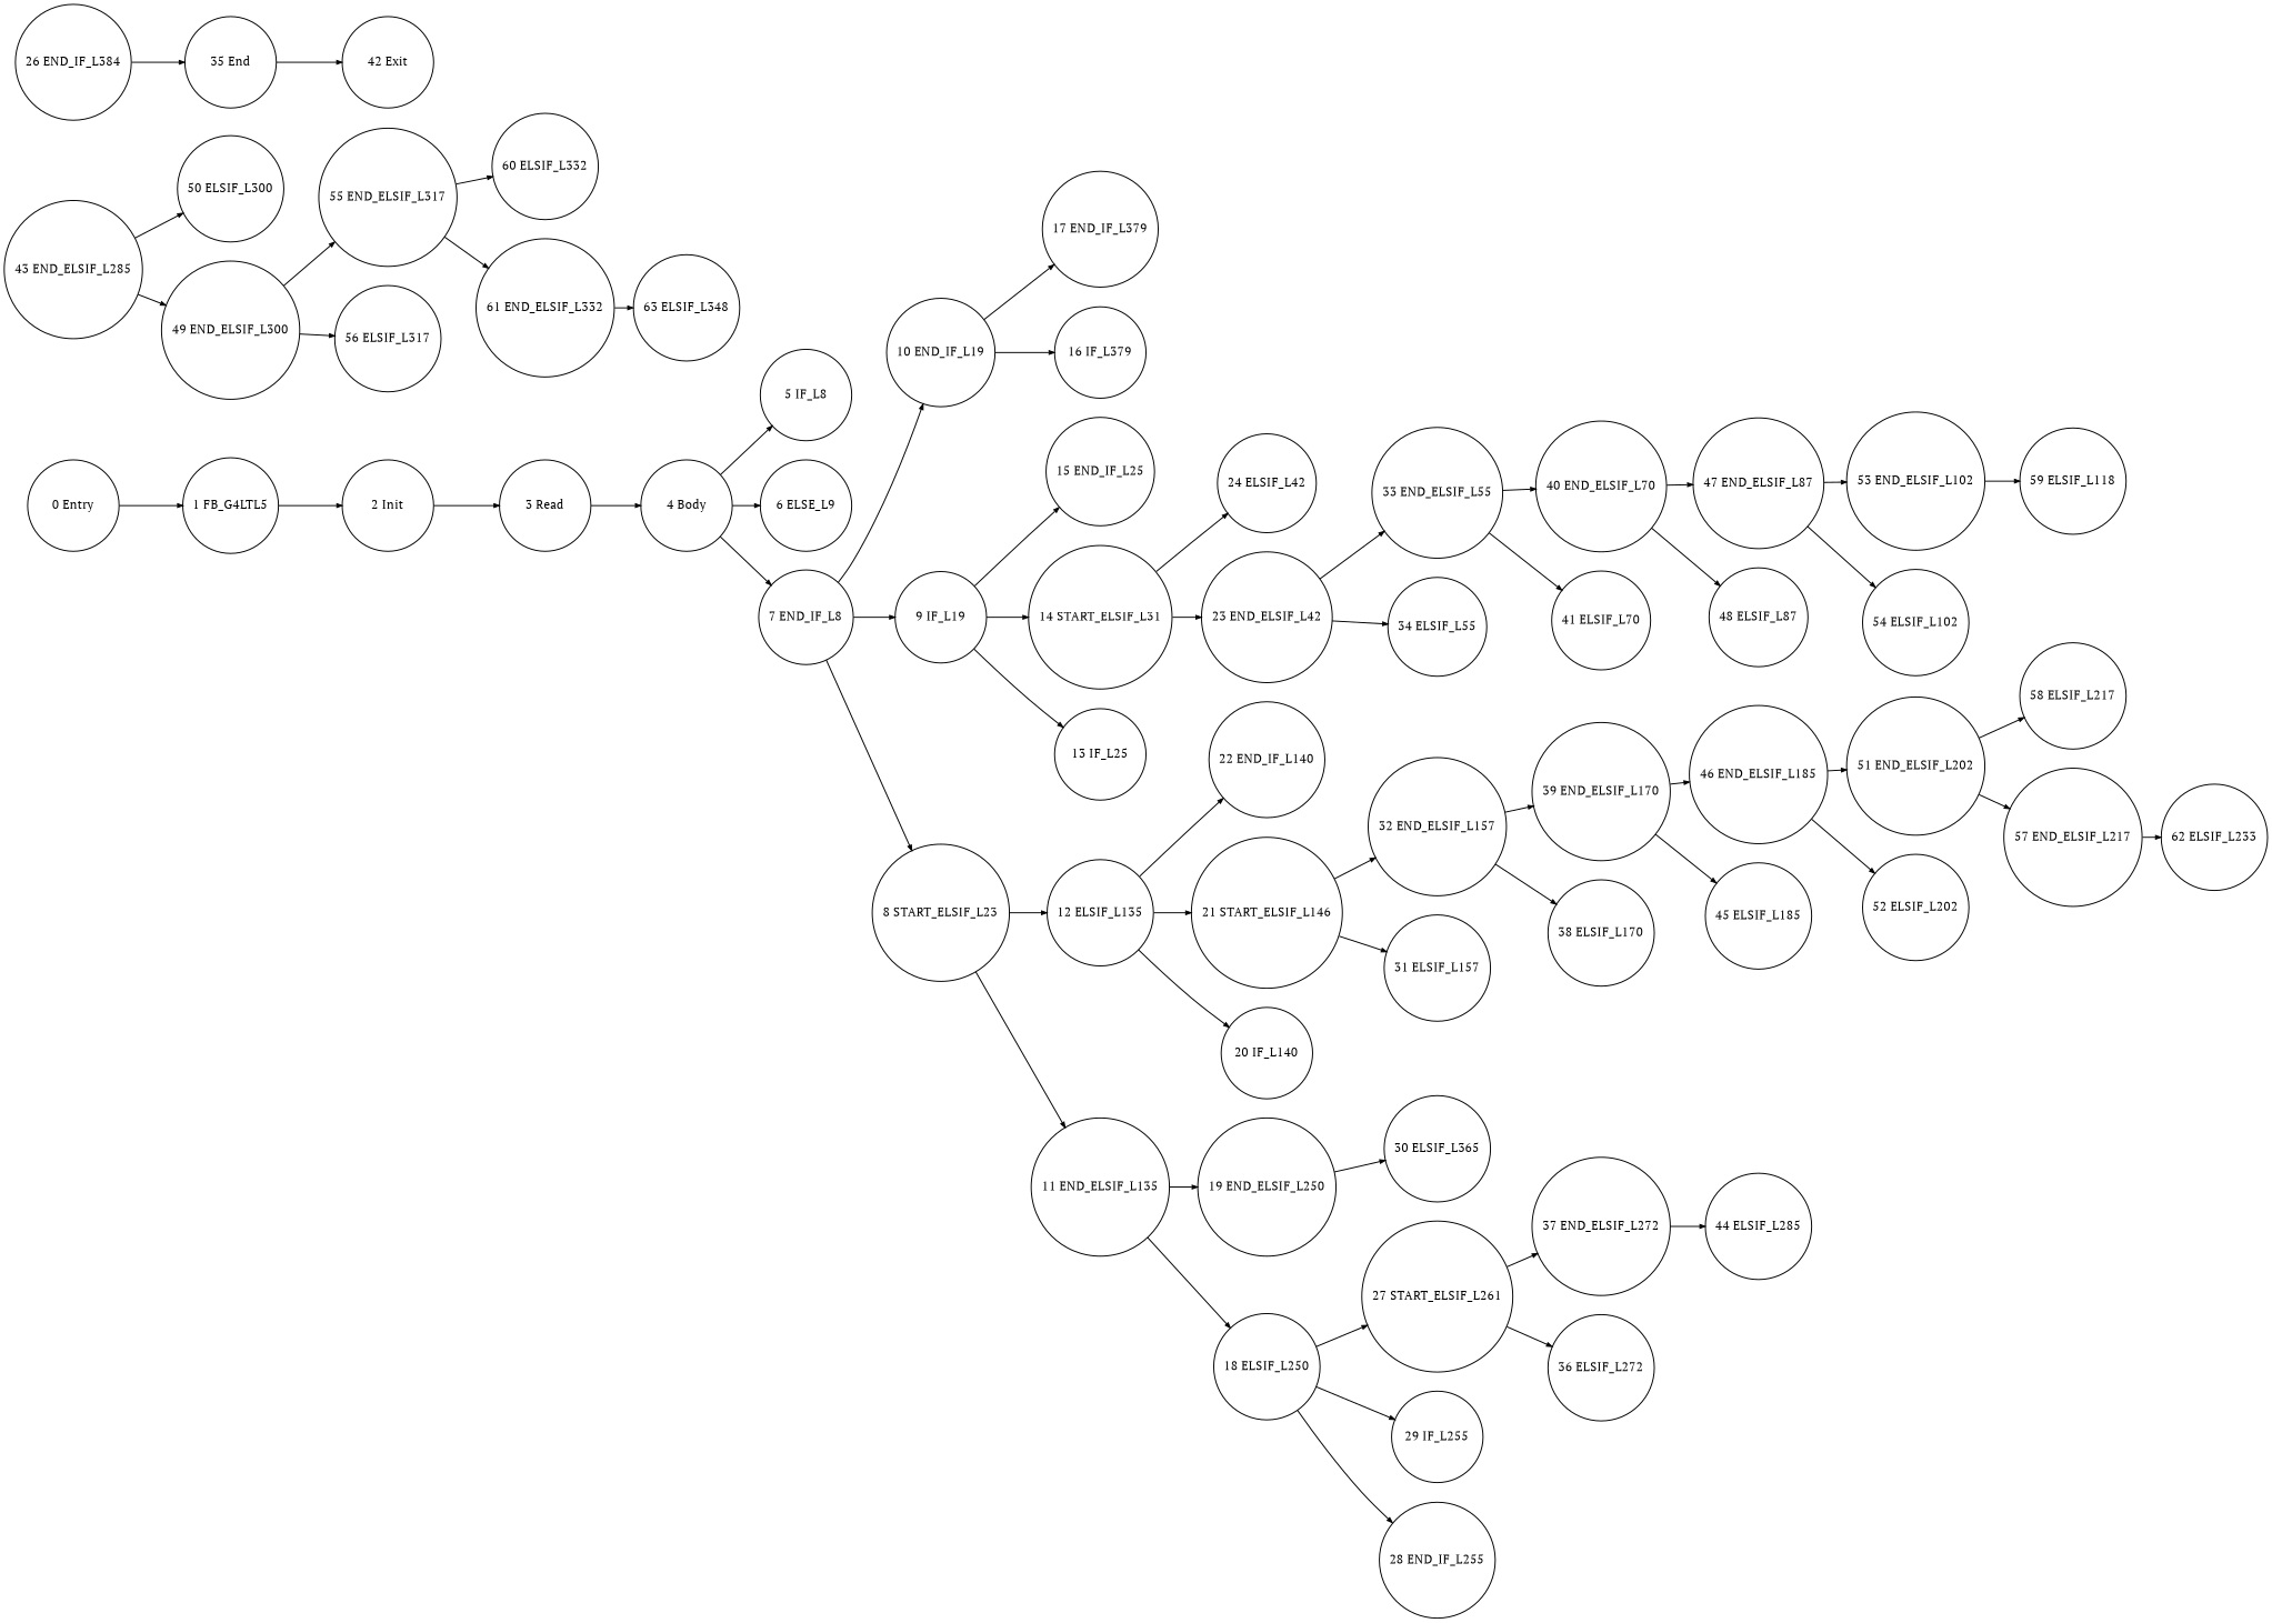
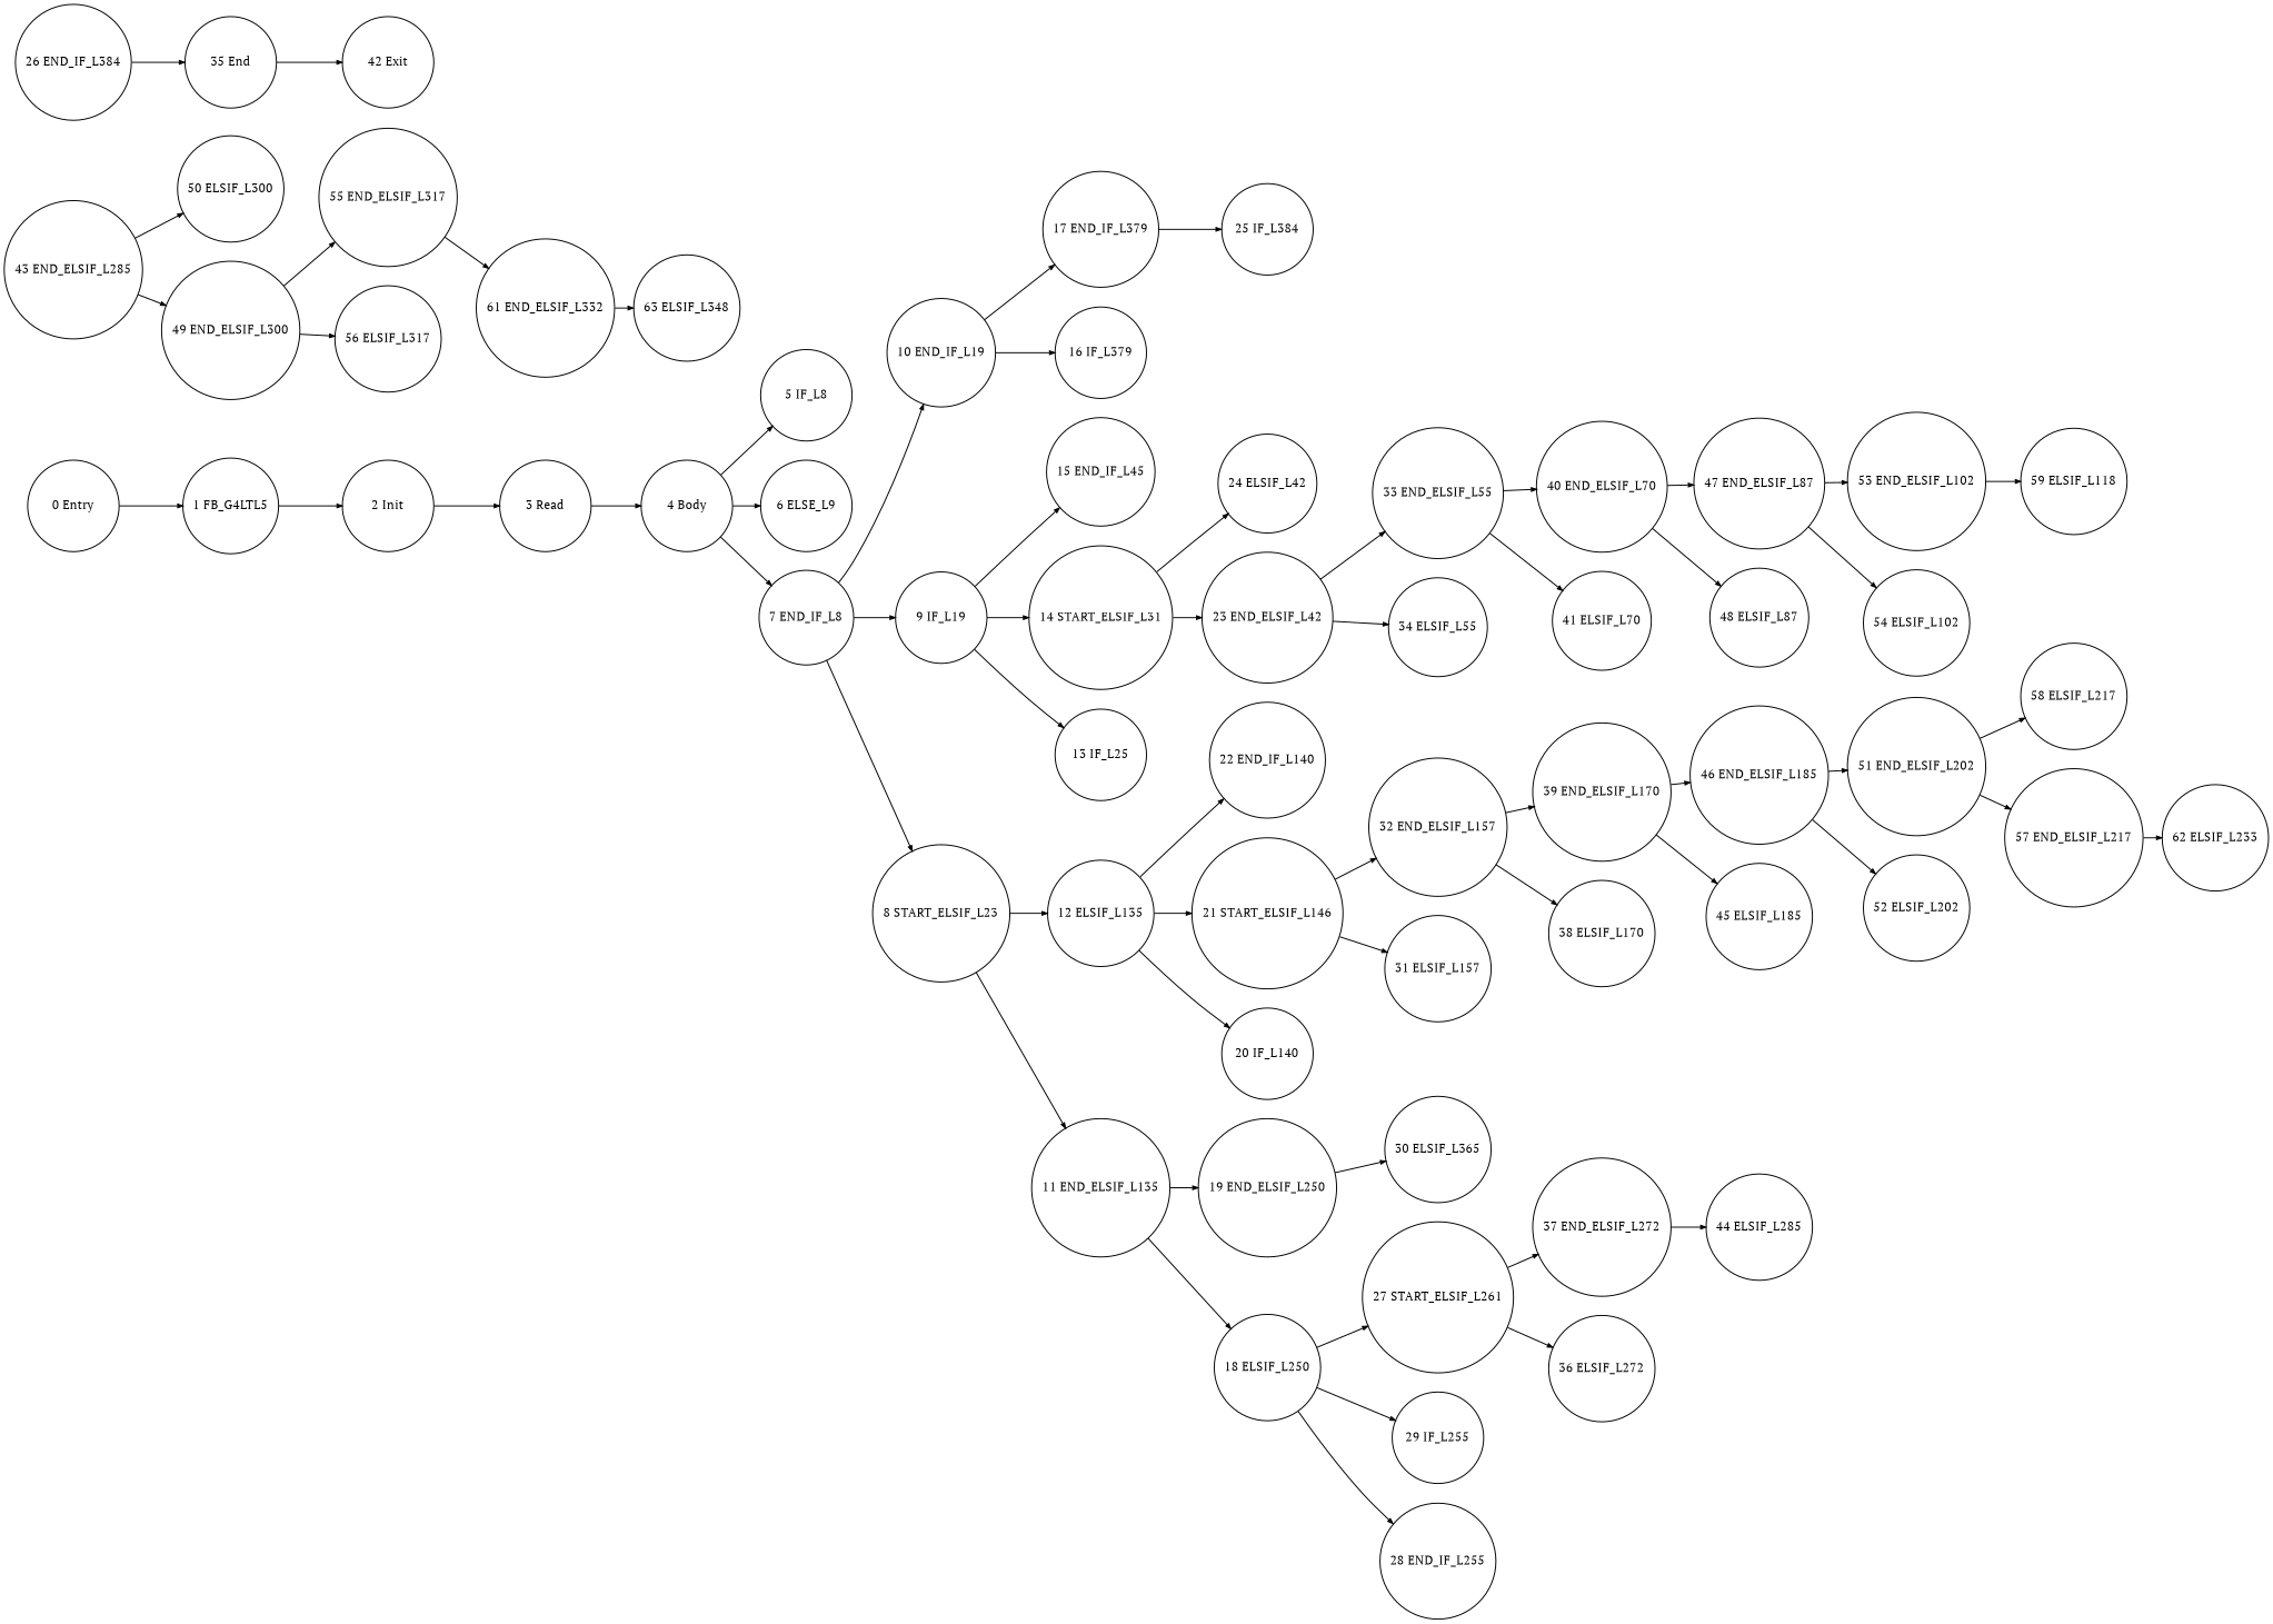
  digraph {
    fontname="PT Serif"
    rankdir=LR
    ranksep=.25
    node [fontname="PT Serif" fontsize=12 shape=circle]
    edge [arrowsize=.5 fontname="PT Serif"]
    "10 END_IF_L19" [height=1.2]
    "17 END_IF_L379" [height=1.2]
    "16 IF_L379" [height=1.2]
+   "25 IF_L384" [height=1.2]
    "55 END_ELSIF_L317" [height=1.2]
-   "60 ELSIF_L332" [height=1.2]
    "61 END_ELSIF_L332" [height=1.2]
    "63 ELSIF_L348" [height=1.2]
    "19 END_ELSIF_L250" [height=1.2]
    "30 ELSIF_L365" [height=1.2]
    "9 IF_L19" [height=1.2]
-   "15 END_IF_L25" [height=1.2]
+   "15 END_IF_L25" [height=1.2 label="15 END_IF_L45"]
    "14 START_ELSIF_L31" [height=1.2]
    "13 IF_L25" [height=1.2]
    "24 ELSIF_L42" [height=1.2]
    "23 END_ELSIF_L42" [height=1.2]
    "32 END_ELSIF_L157" [height=1.2]
    "39 END_ELSIF_L170" [height=1.2]
    "38 ELSIF_L170" [height=1.2]
    "46 END_ELSIF_L185" [height=1.2]
    "45 ELSIF_L185" [height=1.2]
    "8 START_ELSIF_L23" [height=1.2]
    "12 ELSIF_L135" [height=1.2]
    "11 END_ELSIF_L135" [height=1.2]
    "22 END_IF_L140" [height=1.2]
    "21 START_ELSIF_L146" [height=1.2]
    "20 IF_L140" [height=1.2]
    "18 ELSIF_L250" [height=1.2]
    "51 END_ELSIF_L202" [height=1.2]
    "58 ELSIF_L217" [height=1.2]
    "57 END_ELSIF_L217" [height=1.2]
    "62 ELSIF_L233" [height=1.2]
    "40 END_ELSIF_L70" [height=1.2]
    "47 END_ELSIF_L87" [height=1.2]
    "48 ELSIF_L87" [height=1.2]
    "53 END_ELSIF_L102" [height=1.2]
    "54 ELSIF_L102" [height=1.2]
    "1 FB_G4LTL5" [height=1.2]
    "2 Init" [height=1.2]
    "3 Read" [height=1.2]
    "27 START_ELSIF_L261" [height=1.2]
    "37 END_ELSIF_L272" [height=1.2]
    "36 ELSIF_L272" [height=1.2]
    "44 ELSIF_L285" [height=1.2]
    "0 Entry" [height=1.2]
    "43 END_ELSIF_L285" [height=1.2]
    "50 ELSIF_L300" [height=1.2]
    "49 END_ELSIF_L300" [height=1.2]
    "56 ELSIF_L317" [height=1.2]
    "59 ELSIF_L118" [height=1.2]
    "4 Body" [height=1.2]
    "5 IF_L8" [height=1.2]
    "6 ELSE_L9" [height=1.2]
    "7 END_IF_L8" [height=1.2]
    "52 ELSIF_L202" [height=1.2]
    "26 END_IF_L384" [height=1.2]
    "35 End" [height=1.2]
    "42 Exit" [height=1.2]
    "33 END_ELSIF_L55" [height=1.2]
    "34 ELSIF_L55" [height=1.2]
    "31 ELSIF_L157" [height=1.2]
    "29 IF_L255" [height=1.2]
    "28 END_IF_L255" [height=1.2]
    "41 ELSIF_L70" [height=1.2]
    "10 END_IF_L19" -> "17 END_IF_L379"
    "10 END_IF_L19" -> "16 IF_L379"
-   "55 END_ELSIF_L317" -> "60 ELSIF_L332"
+   "17 END_IF_L379" -> "25 IF_L384"
    "55 END_ELSIF_L317" -> "61 END_ELSIF_L332"
    "61 END_ELSIF_L332" -> "63 ELSIF_L348"
    "19 END_ELSIF_L250" -> "30 ELSIF_L365"
    "9 IF_L19" -> "15 END_IF_L25"
    "9 IF_L19" -> "14 START_ELSIF_L31"
    "9 IF_L19" -> "13 IF_L25"
    "14 START_ELSIF_L31" -> "24 ELSIF_L42"
    "14 START_ELSIF_L31" -> "23 END_ELSIF_L42"
    "23 END_ELSIF_L42" -> "33 END_ELSIF_L55"
    "23 END_ELSIF_L42" -> "34 ELSIF_L55"
    "32 END_ELSIF_L157" -> "39 END_ELSIF_L170"
    "32 END_ELSIF_L157" -> "38 ELSIF_L170"
    "39 END_ELSIF_L170" -> "46 END_ELSIF_L185"
    "39 END_ELSIF_L170" -> "45 ELSIF_L185"
    "46 END_ELSIF_L185" -> "51 END_ELSIF_L202"
    "46 END_ELSIF_L185" -> "52 ELSIF_L202"
    "8 START_ELSIF_L23" -> "12 ELSIF_L135"
    "8 START_ELSIF_L23" -> "11 END_ELSIF_L135"
    "12 ELSIF_L135" -> "22 END_IF_L140"
    "12 ELSIF_L135" -> "21 START_ELSIF_L146"
    "12 ELSIF_L135" -> "20 IF_L140"
    "11 END_ELSIF_L135" -> "19 END_ELSIF_L250"
    "11 END_ELSIF_L135" -> "18 ELSIF_L250"
    "21 START_ELSIF_L146" -> "32 END_ELSIF_L157"
    "21 START_ELSIF_L146" -> "31 ELSIF_L157"
    "18 ELSIF_L250" -> "27 START_ELSIF_L261"
    "18 ELSIF_L250" -> "29 IF_L255"
    "18 ELSIF_L250" -> "28 END_IF_L255"
    "51 END_ELSIF_L202" -> "58 ELSIF_L217"
    "51 END_ELSIF_L202" -> "57 END_ELSIF_L217"
    "57 END_ELSIF_L217" -> "62 ELSIF_L233"
    "40 END_ELSIF_L70" -> "47 END_ELSIF_L87"
    "40 END_ELSIF_L70" -> "48 ELSIF_L87"
    "47 END_ELSIF_L87" -> "53 END_ELSIF_L102"
    "47 END_ELSIF_L87" -> "54 ELSIF_L102"
    "53 END_ELSIF_L102" -> "59 ELSIF_L118"
    "1 FB_G4LTL5" -> "2 Init"
    "2 Init" -> "3 Read"
    "3 Read" -> "4 Body"
    "27 START_ELSIF_L261" -> "37 END_ELSIF_L272"
    "27 START_ELSIF_L261" -> "36 ELSIF_L272"
    "37 END_ELSIF_L272" -> "44 ELSIF_L285"
    "0 Entry" -> "1 FB_G4LTL5"
    "43 END_ELSIF_L285" -> "50 ELSIF_L300"
    "43 END_ELSIF_L285" -> "49 END_ELSIF_L300"
    "49 END_ELSIF_L300" -> "55 END_ELSIF_L317"
    "49 END_ELSIF_L300" -> "56 ELSIF_L317"
    "4 Body" -> "5 IF_L8"
    "4 Body" -> "6 ELSE_L9"
    "4 Body" -> "7 END_IF_L8"
    "7 END_IF_L8" -> "10 END_IF_L19"
    "7 END_IF_L8" -> "9 IF_L19"
    "7 END_IF_L8" -> "8 START_ELSIF_L23"
    "26 END_IF_L384" -> "35 End"
    "35 End" -> "42 Exit"
    "33 END_ELSIF_L55" -> "40 END_ELSIF_L70"
    "33 END_ELSIF_L55" -> "41 ELSIF_L70"
  }
